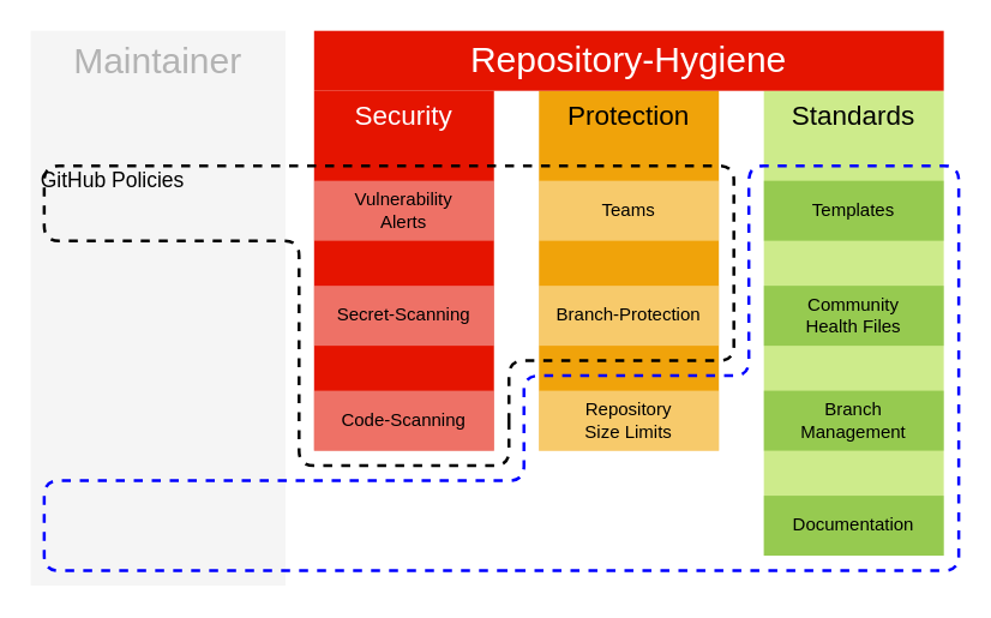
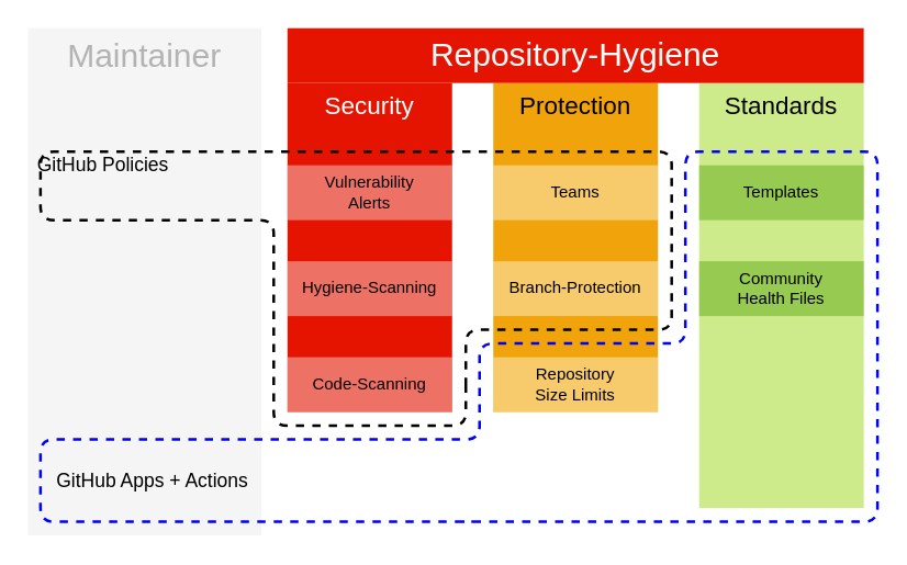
  <mxCell id="0" />
  <mxCell id="1" parent="0" />
  <mxCell id="2" value="Standards" style="rounded=1;whiteSpace=wrap;html=1;fillColor=#cdeb8b;strokeColor=none;arcSize=0;fontSize=18;verticalAlign=top;" vertex="1" parent="1"><mxGeometry x="509" y="60" width="120" height="310" as="geometry" /></mxCell>
  <mxCell id="3" value="Protection" style="rounded=1;whiteSpace=wrap;html=1;fillColor=#f0a30a;strokeColor=none;arcSize=0;fontColor=#000000;fontSize=18;verticalAlign=top;" vertex="1" parent="1"><mxGeometry x="359" y="60" width="120" height="240" as="geometry" /></mxCell>
  <mxCell id="4" value="Security" style="rounded=1;whiteSpace=wrap;html=1;fillColor=#e51400;strokeColor=none;arcSize=0;fontColor=#ffffff;fontSize=18;verticalAlign=top;" vertex="1" parent="1"><mxGeometry x="209" y="60" width="120" height="240" as="geometry" /></mxCell>
  <mxCell id="5" value="Maintainer" style="rounded=1;whiteSpace=wrap;html=1;fillColor=#f5f5f5;strokeColor=none;fontColor=#B3B3B3;arcSize=0;fontSize=24;verticalAlign=top;" vertex="1" parent="1"><mxGeometry x="20" y="20" width="170" height="370" as="geometry" /></mxCell>
  <mxCell id="6" value="Community &lt;br&gt;Health Files" style="rounded=1;whiteSpace=wrap;html=1;arcSize=0;fillColor=#60a917;strokeColor=none;opacity=50;fontColor=#000000;" vertex="1" parent="1"><mxGeometry x="509" y="190" width="120" height="40" as="geometry" /></mxCell>
  <mxCell id="7" value="Branch-Protection" style="rounded=1;whiteSpace=wrap;html=1;fillColor=#fff2cc;strokeColor=none;arcSize=0;opacity=50;" vertex="1" parent="1"><mxGeometry x="359" y="190" width="120" height="40" as="geometry" /></mxCell>
  <mxCell id="8" value="Teams" style="rounded=1;whiteSpace=wrap;html=1;fillColor=#fff2cc;strokeColor=none;arcSize=0;opacity=50;" vertex="1" parent="1"><mxGeometry x="359" y="120" width="120" height="40" as="geometry" /></mxCell>
  <mxCell id="9" value="Templates" style="rounded=1;whiteSpace=wrap;html=1;arcSize=0;fillColor=#60a917;strokeColor=none;opacity=50;fontColor=#000000;" vertex="1" parent="1"><mxGeometry x="509" y="120" width="120" height="40" as="geometry" /></mxCell>
- <mxCell id="10" value="Documentation" style="rounded=1;whiteSpace=wrap;html=1;arcSize=0;fillColor=#60a917;strokeColor=none;opacity=50;fontColor=#000000;" vertex="1" parent="1"><mxGeometry x="509" y="330" width="120" height="40" as="geometry" /></mxCell>
- <mxCell id="11" value="Branch &lt;br&gt;Management" style="rounded=1;whiteSpace=wrap;html=1;arcSize=0;fillColor=#60a917;strokeColor=none;opacity=50;fontColor=#000000;" vertex="1" parent="1"><mxGeometry x="509" y="260" width="120" height="40" as="geometry" /></mxCell>
  <mxCell id="12" value="Repository&lt;br&gt;Size Limits" style="rounded=1;whiteSpace=wrap;html=1;fillColor=#fff2cc;strokeColor=none;arcSize=0;opacity=50;" vertex="1" parent="1"><mxGeometry x="359" y="260" width="120" height="40" as="geometry" /></mxCell>
  <mxCell id="13" value="Code-Scanning" style="rounded=1;whiteSpace=wrap;html=1;fillColor=#f8cecc;strokeColor=none;arcSize=0;opacity=50;fontColor=#000000;" vertex="1" parent="1"><mxGeometry x="209" y="260" width="120" height="40" as="geometry" /></mxCell>
- <mxCell id="14" value="Secret-Scanning" style="rounded=1;whiteSpace=wrap;html=1;fillColor=#f8cecc;strokeColor=none;arcSize=0;opacity=50;fontColor=#000000;" vertex="1" parent="1"><mxGeometry x="209" y="190" width="120" height="40" as="geometry" /></mxCell>
+ <mxCell id="14" value="Hygiene-Scanning" style="rounded=1;whiteSpace=wrap;html=1;fillColor=#f8cecc;strokeColor=none;arcSize=0;opacity=50;fontColor=#000000;" vertex="1" parent="1"><mxGeometry x="209" y="190" width="120" height="40" as="geometry" /></mxCell>
  <mxCell id="15" value="Vulnerability&lt;br&gt;Alerts" style="rounded=1;whiteSpace=wrap;html=1;fillColor=#f8cecc;strokeColor=none;arcSize=0;opacity=50;fontColor=#000000;" vertex="1" parent="1"><mxGeometry x="209" y="120" width="120" height="40" as="geometry" /></mxCell>
  <mxCell id="16" value="Repository-Hygiene" style="rounded=1;whiteSpace=wrap;html=1;fillColor=#e51400;strokeColor=none;fontColor=#ffffff;arcSize=0;fontSize=24;" vertex="1" parent="1"><mxGeometry x="209" y="20" width="420" height="40" as="geometry" /></mxCell>
  <mxCell id="17" value="" style="endArrow=none;html=1;fontSize=18;fontColor=#000000;strokeColor=#000000;edgeStyle=orthogonalEdgeStyle;fillColor=#dae8fc;dashed=1;strokeWidth=2;" edge="1" parent="1"><mxGeometry width="50" height="50" relative="1" as="geometry"><mxPoint x="339" y="280" as="sourcePoint" /><mxPoint x="339" y="280" as="targetPoint" /><Array as="points"><mxPoint x="339" y="310" /><mxPoint x="199" y="310" /><mxPoint x="199" y="160" /><mxPoint x="29" y="160" /><mxPoint x="29" y="110" /><mxPoint x="489" y="110" /><mxPoint x="489" y="240" /><mxPoint x="339" y="240" /></Array></mxGeometry></mxCell>
  <mxCell id="18" value="GitHub Policies" style="text;html=1;strokeColor=none;fillColor=none;align=left;verticalAlign=middle;whiteSpace=wrap;rounded=0;fontSize=14;" vertex="1" parent="1"><mxGeometry x="25" y="110" width="120" height="20" as="geometry" /></mxCell>
  <mxCell id="19" value="" style="endArrow=none;html=1;fontSize=18;fontColor=#000000;strokeColor=#0000FF;edgeStyle=orthogonalEdgeStyle;fillColor=#dae8fc;dashed=1;strokeWidth=2;" edge="1" parent="1"><mxGeometry width="50" height="50" relative="1" as="geometry"><mxPoint x="349" y="380" as="sourcePoint" /><mxPoint x="329" y="380" as="targetPoint" /><Array as="points"><mxPoint x="29" y="380" /><mxPoint x="29" y="320" /><mxPoint x="349" y="320" /><mxPoint x="349" y="250" /><mxPoint x="499" y="250" /><mxPoint x="499" y="110" /><mxPoint x="639" y="110" /><mxPoint x="639" y="380" /></Array></mxGeometry></mxCell>
+ <mxCell id="20" value="GitHub Apps + Actions" style="text;html=1;strokeColor=none;fillColor=none;align=left;verticalAlign=middle;whiteSpace=wrap;rounded=0;fontSize=14;" vertex="1" parent="1"><mxGeometry x="39" y="340" width="151" height="20" as="geometry" /></mxCell>
